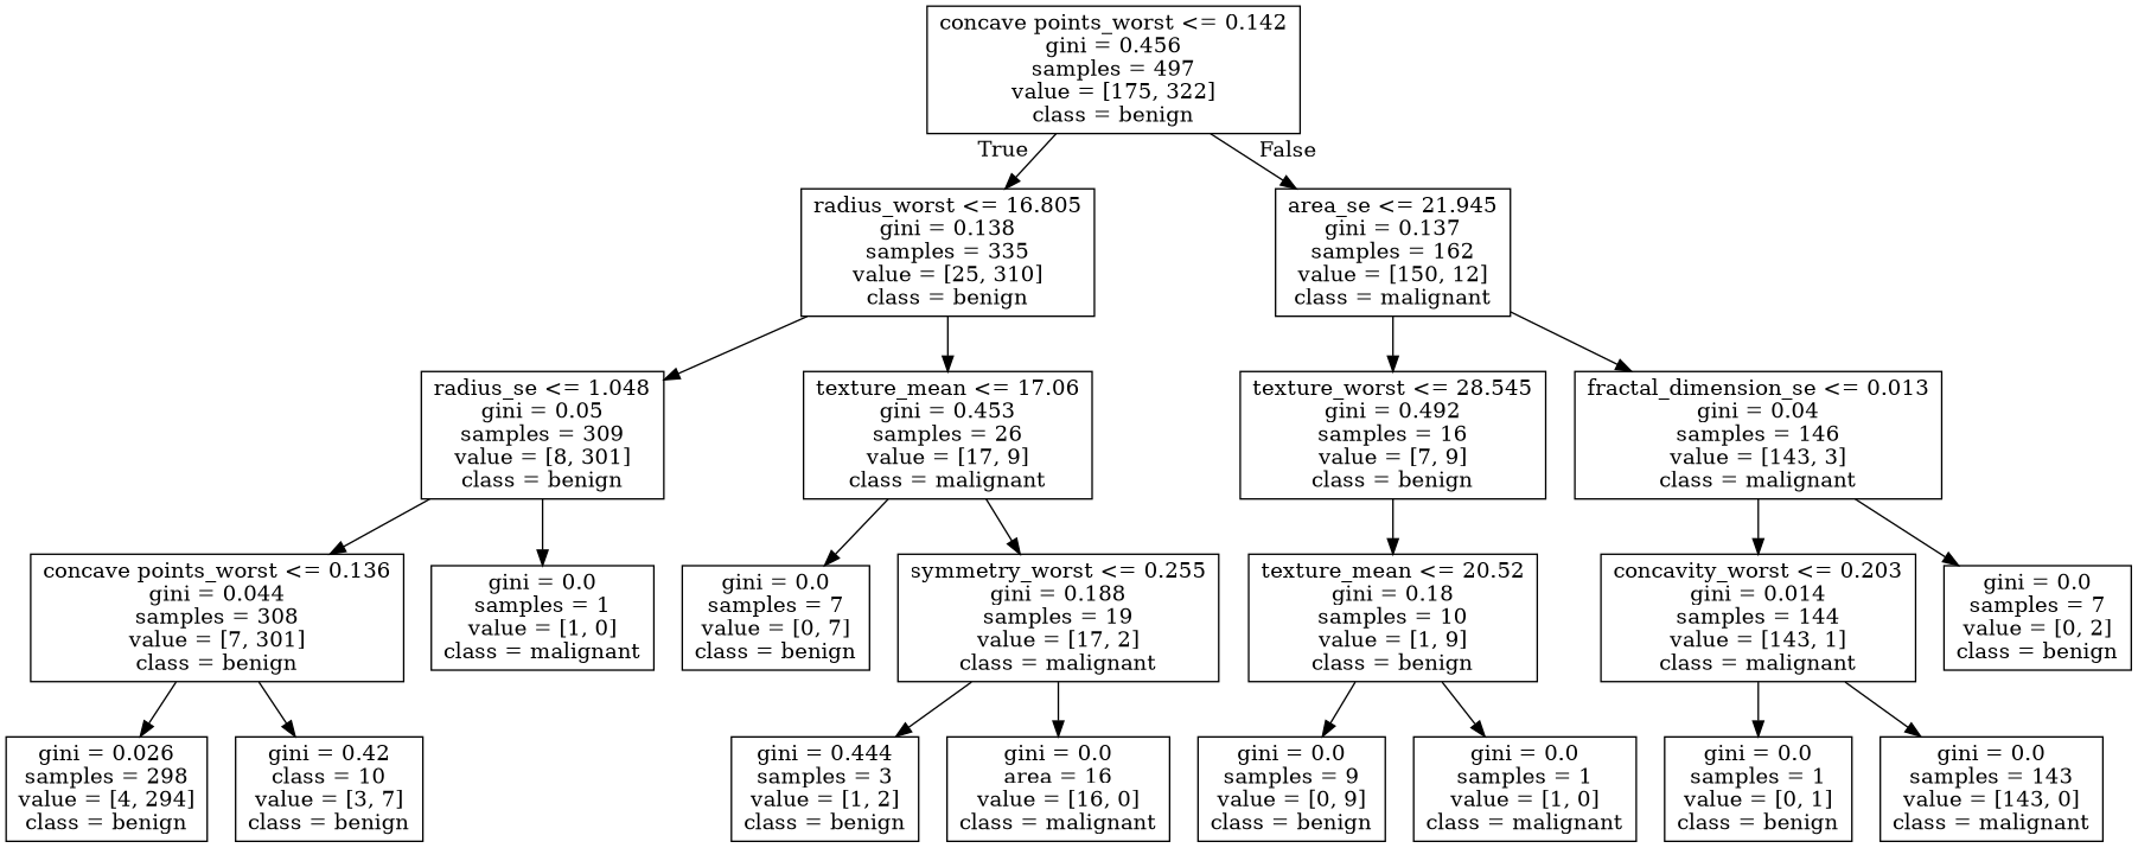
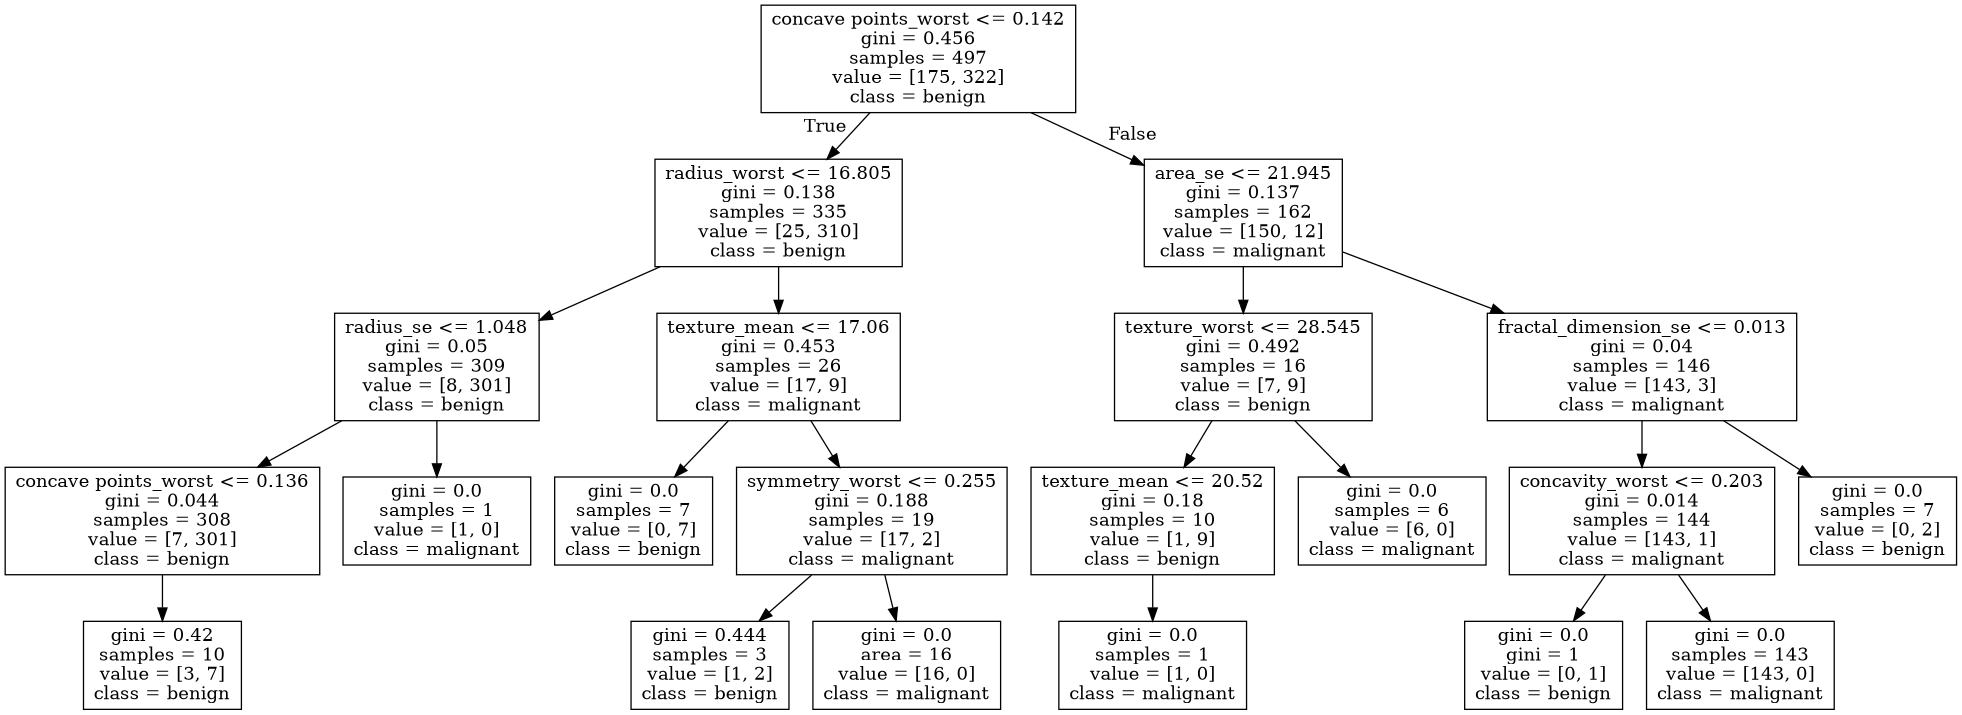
  digraph {
    node [shape=box]
    n1 [label="concave points_worst <= 0.142\ngini = 0.456\nsamples = 497\nvalue = [175, 322]\nclass = benign"]
    n2 [label="radius_worst <= 16.805\ngini = 0.138\nsamples = 335\nvalue = [25, 310]\nclass = benign"]
    n3 [label="area_se <= 21.945\ngini = 0.137\nsamples = 162\nvalue = [150, 12]\nclass = malignant"]
    n4 [label="radius_se <= 1.048\ngini = 0.05\nsamples = 309\nvalue = [8, 301]\nclass = benign"]
    n5 [label="texture_mean <= 17.06\ngini = 0.453\nsamples = 26\nvalue = [17, 9]\nclass = malignant"]
    n6 [label="texture_worst <= 28.545\ngini = 0.492\nsamples = 16\nvalue = [7, 9]\nclass = benign"]
    n7 [label="fractal_dimension_se <= 0.013\ngini = 0.04\nsamples = 146\nvalue = [143, 3]\nclass = malignant"]
    n8 [label="concave points_worst <= 0.136\ngini = 0.044\nsamples = 308\nvalue = [7, 301]\nclass = benign"]
    n9 [label="gini = 0.0\nsamples = 1\nvalue = [1, 0]\nclass = malignant"]
    n10 [label="gini = 0.0\nsamples = 7\nvalue = [0, 7]\nclass = benign"]
    n11 [label="symmetry_worst <= 0.255\ngini = 0.188\nsamples = 19\nvalue = [17, 2]\nclass = malignant"]
-   n12 [label="gini = 0.026\nsamples = 298\nvalue = [4, 294]\nclass = benign"]
-   n13 [label="gini = 0.42\nclass = 10\nvalue = [3, 7]\nclass = benign"]
+   n13 [label="gini = 0.42\nsamples = 10\nvalue = [3, 7]\nclass = benign"]
    n14 [label="gini = 0.444\nsamples = 3\nvalue = [1, 2]\nclass = benign"]
    n15 [label="gini = 0.0\narea = 16\nvalue = [16, 0]\nclass = malignant"]
    n16 [label="texture_mean <= 20.52\ngini = 0.18\nsamples = 10\nvalue = [1, 9]\nclass = benign"]
+   n17 [label="gini = 0.0\nsamples = 6\nvalue = [6, 0]\nclass = malignant"]
    n18 [label="concavity_worst <= 0.203\ngini = 0.014\nsamples = 144\nvalue = [143, 1]\nclass = malignant"]
    n19 [label="gini = 0.0\nsamples = 7\nvalue = [0, 2]\nclass = benign"]
-   n20 [label="gini = 0.0\nsamples = 9\nvalue = [0, 9]\nclass = benign"]
    n21 [label="gini = 0.0\nsamples = 1\nvalue = [1, 0]\nclass = malignant"]
-   n22 [label="gini = 0.0\nsamples = 1\nvalue = [0, 1]\nclass = benign"]
+   n22 [label="gini = 0.0\ngini = 1\nvalue = [0, 1]\nclass = benign"]
    n23 [label="gini = 0.0\nsamples = 143\nvalue = [143, 0]\nclass = malignant"]
    n1 -> n2 [headlabel=True labelangle=45 labeldistance=2.5]
    n1 -> n3 [headlabel=False labelangle=-45 labeldistance=2.5]
    n2 -> n4
    n2 -> n5
    n3 -> n6
    n3 -> n7
    n4 -> n8
    n4 -> n9
    n5 -> n10
    n5 -> n11
    n6 -> n16
+   n6 -> n17
    n7 -> n18
    n7 -> n19
-   n8 -> n12
    n8 -> n13
    n11 -> n14
    n11 -> n15
-   n16 -> n20
    n16 -> n21
    n18 -> n22
    n18 -> n23
  }
